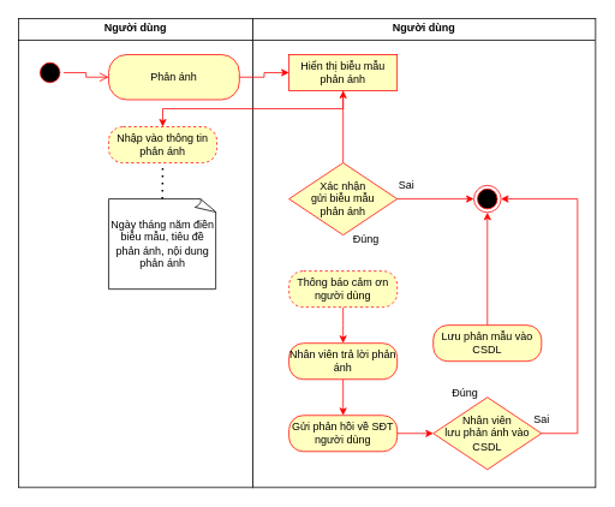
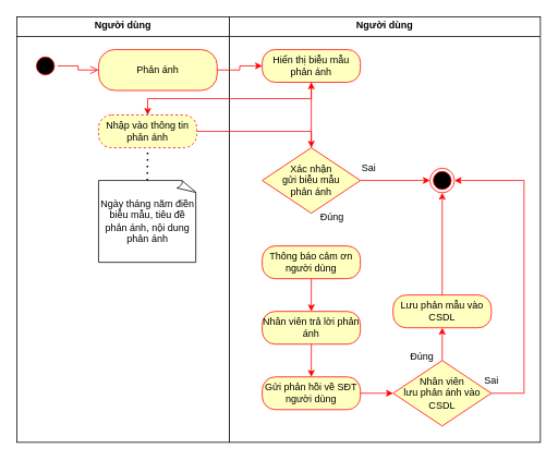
  <mxCell id="0" />
  <mxCell id="1" parent="0" />
  <mxCell id="2" value="&lt;p style=&quot;margin:0px;margin-top:4px;text-align:center;&quot;&gt;&lt;b&gt;Người dùng&lt;/b&gt;&lt;/p&gt;&lt;hr size=&quot;1&quot; style=&quot;border-style:solid;&quot;&gt;&lt;div style=&quot;height:2px;&quot;&gt;&lt;/div&gt;" style="verticalAlign=top;align=left;overflow=fill;html=1;whiteSpace=wrap;" parent="1" vertex="1"><mxGeometry x="280" width="380" height="520" as="geometry" y="20" /></mxCell>
  <mxCell id="3" value="&lt;p style=&quot;margin:0px;margin-top:4px;text-align:center;&quot;&gt;&lt;b&gt;Người dùng&lt;/b&gt;&lt;/p&gt;&lt;hr size=&quot;1&quot; style=&quot;border-style:solid;&quot;&gt;&lt;div style=&quot;height:2px;&quot;&gt;&lt;/div&gt;" style="verticalAlign=top;align=left;overflow=fill;html=1;whiteSpace=wrap;" parent="1" vertex="1"><mxGeometry width="260" height="520" as="geometry" x="20" y="20" /></mxCell>
  <mxCell id="4" value="" style="ellipse;html=1;shape=startState;fillColor=#000000;strokeColor=#FF0000;" parent="1" vertex="1"><mxGeometry x="40" y="65" width="30" height="30" as="geometry" /></mxCell>
  <mxCell id="5" value="" style="edgeStyle=orthogonalEdgeStyle;html=1;verticalAlign=bottom;endArrow=open;endSize=8;strokeColor=#FF0000;rounded=0;entryX=0;entryY=0.5;entryDx=0;entryDy=0;" parent="1" source="4" target="7" edge="1"><mxGeometry relative="1" as="geometry"><mxPoint x="55" y="150" as="targetPoint" /></mxGeometry></mxCell>
  <mxCell id="6" value="" style="edgeStyle=orthogonalEdgeStyle;rounded=0;orthogonalLoop=1;jettySize=auto;html=1;strokeColor=#FF0000;" parent="1" source="7" target="9" edge="1"><mxGeometry relative="1" as="geometry" /></mxCell>
  <mxCell id="7" value="Phản ánh" style="rounded=1;whiteSpace=wrap;html=1;arcSize=40;fontColor=#000000;fillColor=#ffffc0;strokeColor=#FF0000;" parent="1" vertex="1"><mxGeometry x="120" y="60" width="145" height="50" as="geometry" /></mxCell>
  <mxCell id="8" style="edgeStyle=orthogonalEdgeStyle;rounded=0;orthogonalLoop=1;jettySize=auto;html=1;entryX=0.5;entryY=0;entryDx=0;entryDy=0;strokeColor=#FF0000;" parent="1" source="9" target="11" edge="1"><mxGeometry relative="1" as="geometry"><Array as="points"><mxPoint x="380" y="120" /><mxPoint x="180" y="120" /></Array></mxGeometry></mxCell>
- <mxCell id="9" value="Hiển thị biễu mẫu phản ánh" style="whiteSpace=wrap;html=1;arcSize=40;fontColor=#000000;fillColor=#ffffc0;strokeColor=#FF0000;rounded=0;" parent="1" vertex="1"><mxGeometry x="320" y="60" width="120" height="40" as="geometry" /></mxCell>
+ <mxCell id="9" value="Hiển thị biễu mẫu phản ánh" style="rounded=1;whiteSpace=wrap;html=1;arcSize=40;fontColor=#000000;fillColor=#ffffc0;strokeColor=#FF0000;" parent="1" vertex="1"><mxGeometry x="320" y="60" width="120" height="40" as="geometry" /></mxCell>
+ <mxCell id="10" style="edgeStyle=orthogonalEdgeStyle;rounded=0;orthogonalLoop=1;jettySize=auto;html=1;entryX=0.5;entryY=0;entryDx=0;entryDy=0;strokeColor=#FF0000;" parent="1" source="11" target="21" edge="1"><mxGeometry relative="1" as="geometry" /></mxCell>
  <mxCell id="11" value="Nhập vào thông tin phản ánh" style="rounded=1;whiteSpace=wrap;html=1;arcSize=40;fontColor=#000000;fillColor=#ffffc0;strokeColor=#FF0000;dashed=1;" parent="1" vertex="1"><mxGeometry x="120" y="140" width="120" height="40" as="geometry" /></mxCell>
  <mxCell id="12" value="" style="edgeStyle=orthogonalEdgeStyle;rounded=0;orthogonalLoop=1;jettySize=auto;html=1;strokeColor=#FF0000;" parent="1" source="13" edge="1"><mxGeometry relative="1" as="geometry"><mxPoint x="380" y="380" as="targetPoint" /></mxGeometry></mxCell>
- <mxCell id="13" value="Thông báo cảm ơn người dùng" style="rounded=1;whiteSpace=wrap;html=1;arcSize=40;fontColor=#000000;fillColor=#ffffc0;strokeColor=#FF0000;dashed=1;" parent="1" vertex="1"><mxGeometry x="320" y="300" width="120" height="40" as="geometry" /></mxCell>
+ <mxCell id="13" value="Thông báo cảm ơn người dùng" style="rounded=1;whiteSpace=wrap;html=1;arcSize=40;fontColor=#000000;fillColor=#ffffc0;strokeColor=#FF0000;" parent="1" vertex="1"><mxGeometry x="320" y="300" width="120" height="40" as="geometry" /></mxCell>
  <mxCell id="14" value="" style="edgeStyle=orthogonalEdgeStyle;rounded=0;orthogonalLoop=1;jettySize=auto;html=1;strokeColor=#FF0000;" parent="1" source="15" target="17" edge="1"><mxGeometry relative="1" as="geometry" /></mxCell>
  <mxCell id="15" value="Nhân viên trả lời phản ánh" style="rounded=1;whiteSpace=wrap;html=1;arcSize=40;fontColor=#000000;fillColor=#ffffc0;strokeColor=#FF0000;" parent="1" vertex="1"><mxGeometry x="320" y="380" width="120" height="40" as="geometry" /></mxCell>
  <mxCell id="16" value="" style="edgeStyle=orthogonalEdgeStyle;rounded=0;orthogonalLoop=1;jettySize=auto;html=1;strokeColor=#FF0000;" parent="1" source="17" target="24" edge="1"><mxGeometry relative="1" as="geometry" /></mxCell>
  <mxCell id="17" value="Gửi phản hồi về SĐT người dùng" style="rounded=1;whiteSpace=wrap;html=1;arcSize=40;fontColor=#000000;fillColor=#ffffc0;strokeColor=#FF0000;" parent="1" vertex="1"><mxGeometry x="320" y="460" width="120" height="40" as="geometry" /></mxCell>
  <mxCell id="18" value="Ngày tháng năm điền biễu mẫu, tiêu đề phản ánh, nội dung phản ánh" style="whiteSpace=wrap;html=1;shape=mxgraph.basic.document;strokeColor=#000000;" parent="1" vertex="1"><mxGeometry x="120" y="220" width="120" height="100" as="geometry" /></mxCell>
  <mxCell id="19" value="" style="edgeStyle=orthogonalEdgeStyle;rounded=0;orthogonalLoop=1;jettySize=auto;html=1;strokeColor=#FF0000;" parent="1" source="21" target="9" edge="1"><mxGeometry relative="1" as="geometry" /></mxCell>
  <mxCell id="20" value="" style="edgeStyle=orthogonalEdgeStyle;rounded=0;orthogonalLoop=1;jettySize=auto;html=1;strokeColor=#FF0000;" parent="1" source="21" target="25" edge="1"><mxGeometry relative="1" as="geometry" /></mxCell>
  <mxCell id="21" value="Xác nhận&lt;br&gt;gửi biễu mẫu&lt;br&gt;phản ánh" style="rhombus;whiteSpace=wrap;html=1;fontColor=#000000;fillColor=#ffffc0;strokeColor=#FF0000;" parent="1" vertex="1"><mxGeometry x="320" y="180" width="120" height="80" as="geometry" /></mxCell>
+ <mxCell id="22" value="" style="edgeStyle=orthogonalEdgeStyle;rounded=0;orthogonalLoop=1;jettySize=auto;html=1;strokeColor=#FF0000;" parent="1" source="24" target="27" edge="1"><mxGeometry relative="1" as="geometry" /></mxCell>
  <mxCell id="23" style="edgeStyle=orthogonalEdgeStyle;rounded=0;orthogonalLoop=1;jettySize=auto;html=1;entryX=1;entryY=0.5;entryDx=0;entryDy=0;strokeColor=#FF0000;" parent="1" source="24" target="25" edge="1"><mxGeometry relative="1" as="geometry"><Array as="points"><mxPoint x="640" y="480" /><mxPoint x="640" y="220" /></Array></mxGeometry></mxCell>
  <mxCell id="24" value="Nhân viên&lt;br&gt;lưu phản ánh vào CSDL" style="rhombus;whiteSpace=wrap;html=1;fontColor=#000000;fillColor=#ffffc0;strokeColor=#FF0000;" parent="1" vertex="1"><mxGeometry x="480" y="440" width="120" height="80" as="geometry" /></mxCell>
  <mxCell id="25" value="" style="ellipse;html=1;shape=endState;fillColor=#000000;strokeColor=#FF0000;" parent="1" vertex="1"><mxGeometry x="525" y="205" width="30" height="30" as="geometry" /></mxCell>
  <mxCell id="26" style="edgeStyle=orthogonalEdgeStyle;rounded=0;orthogonalLoop=1;jettySize=auto;html=1;entryX=0.5;entryY=1;entryDx=0;entryDy=0;strokeColor=#FF0000;" parent="1" source="27" target="25" edge="1"><mxGeometry relative="1" as="geometry" /></mxCell>
  <mxCell id="27" value="Lưu phản mẫu vào CSDL" style="rounded=1;whiteSpace=wrap;html=1;arcSize=40;fontColor=#000000;fillColor=#ffffc0;strokeColor=#FF0000;" parent="1" vertex="1"><mxGeometry x="480" y="360" width="120" height="40" as="geometry" /></mxCell>
  <mxCell id="28" value="" style="endArrow=none;dashed=1;html=1;dashPattern=1 3;strokeWidth=2;rounded=0;entryX=0.5;entryY=1;entryDx=0;entryDy=0;strokeColor=#000000;" parent="1" target="11" edge="1"><mxGeometry width="50" height="50" relative="1" as="geometry"><mxPoint x="179.58" y="220" as="sourcePoint" /><mxPoint x="179.58" y="190" as="targetPoint" /></mxGeometry></mxCell>
  <mxCell id="29" value="Đúng" style="text;html=1;align=center;verticalAlign=middle;resizable=0;points=[];autosize=1;strokeColor=none;fillColor=none;" parent="1" vertex="1"><mxGeometry x="380" y="250" width="50" height="30" as="geometry" /></mxCell>
  <mxCell id="30" value="Đúng" style="text;html=1;align=center;verticalAlign=middle;resizable=0;points=[];autosize=1;strokeColor=none;fillColor=none;" parent="1" vertex="1"><mxGeometry x="490" y="420" width="50" height="30" as="geometry" /></mxCell>
  <mxCell id="31" value="Sai" style="text;html=1;align=center;verticalAlign=middle;resizable=0;points=[];autosize=1;strokeColor=none;fillColor=none;" parent="1" vertex="1"><mxGeometry x="430" y="190" width="40" height="30" as="geometry" /></mxCell>
  <mxCell id="32" value="Sai" style="text;html=1;align=center;verticalAlign=middle;resizable=0;points=[];autosize=1;strokeColor=none;fillColor=none;" parent="1" vertex="1"><mxGeometry x="580" y="450" width="40" height="30" as="geometry" /></mxCell>
